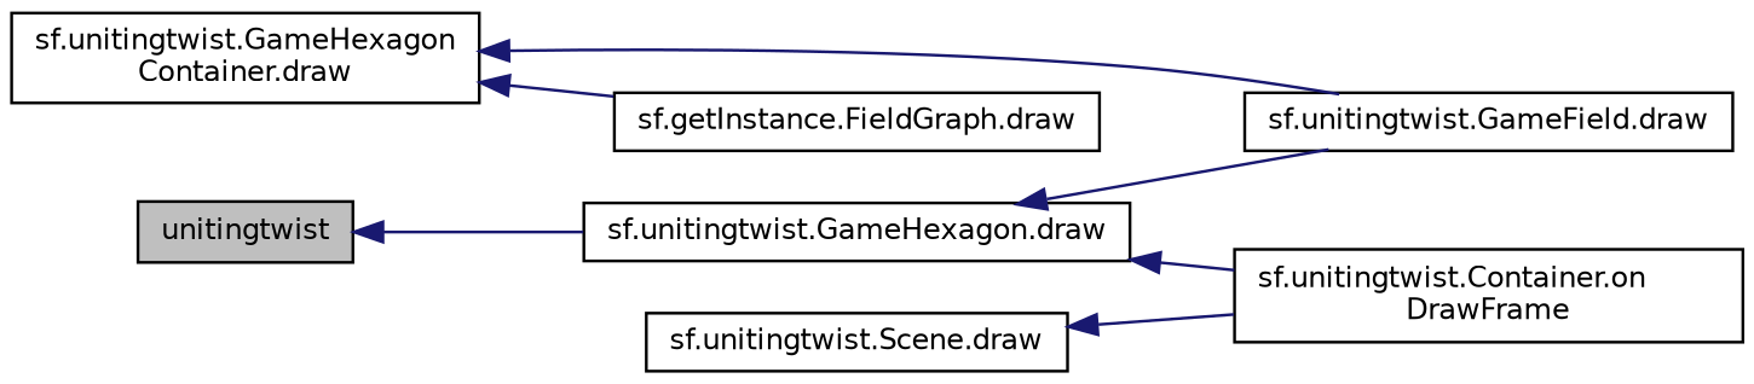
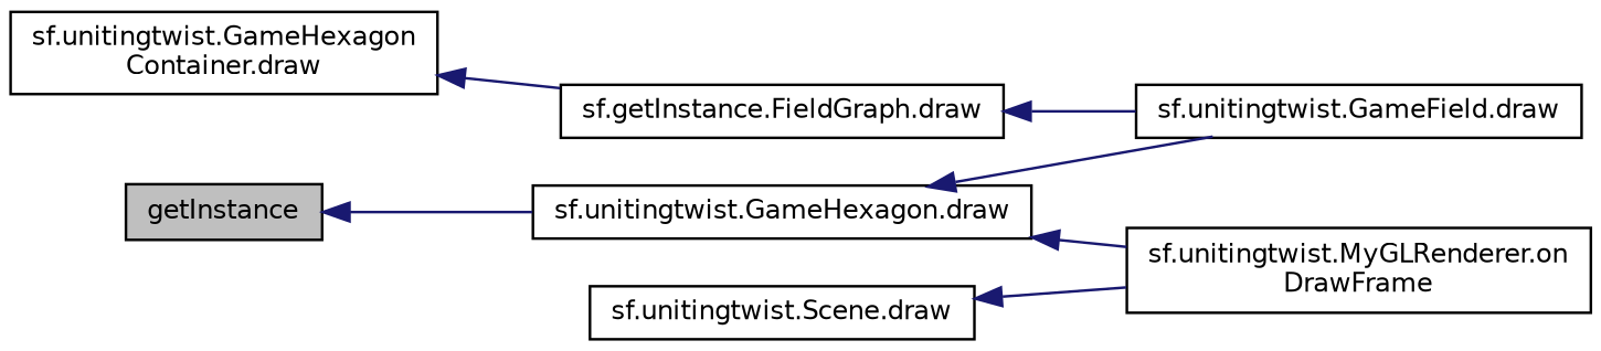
  digraph {
    rankdir=LR
    node [color=black fillcolor=white fontname=Helvetica fontsize=10 shape=record style=filled]
    edge [color=midnightblue dir=back fontname=Helvetica fontsize=10 labelfontname=Helvetica labelfontsize=10 style=solid]
-   n1 [fillcolor=grey75 fontcolor=black height=0.2 label=unitingtwist width=0.4]
+   n1 [fillcolor=grey75 fontcolor=black height=0.2 label=getInstance width=0.4]
    n2 [height=0.2 label="sf.unitingtwist.GameHexagon.draw" width=0.4]
    n3 [height=0.2 label="sf.unitingtwist.GameField.draw" width=0.4]
-   n4 [height=0.2 label="sf.unitingtwist.Container.on\lDrawFrame" width=0.4]
+   n4 [height=0.2 label="sf.unitingtwist.MyGLRenderer.on\lDrawFrame" width=0.4]
    n5 [height=0.2 label="sf.unitingtwist.GameHexagon\lContainer.draw" width=0.4]
    n6 [height=0.2 label="sf.getInstance.FieldGraph.draw" width=0.4]
    n7 [height=0.2 label="sf.unitingtwist.Scene.draw" width=0.4]
    n1 -> n2
    n2 -> n3
    n2 -> n4
    n5 -> n6
-   n5 -> n3
+   n6 -> n3
    n7 -> n4
  }
